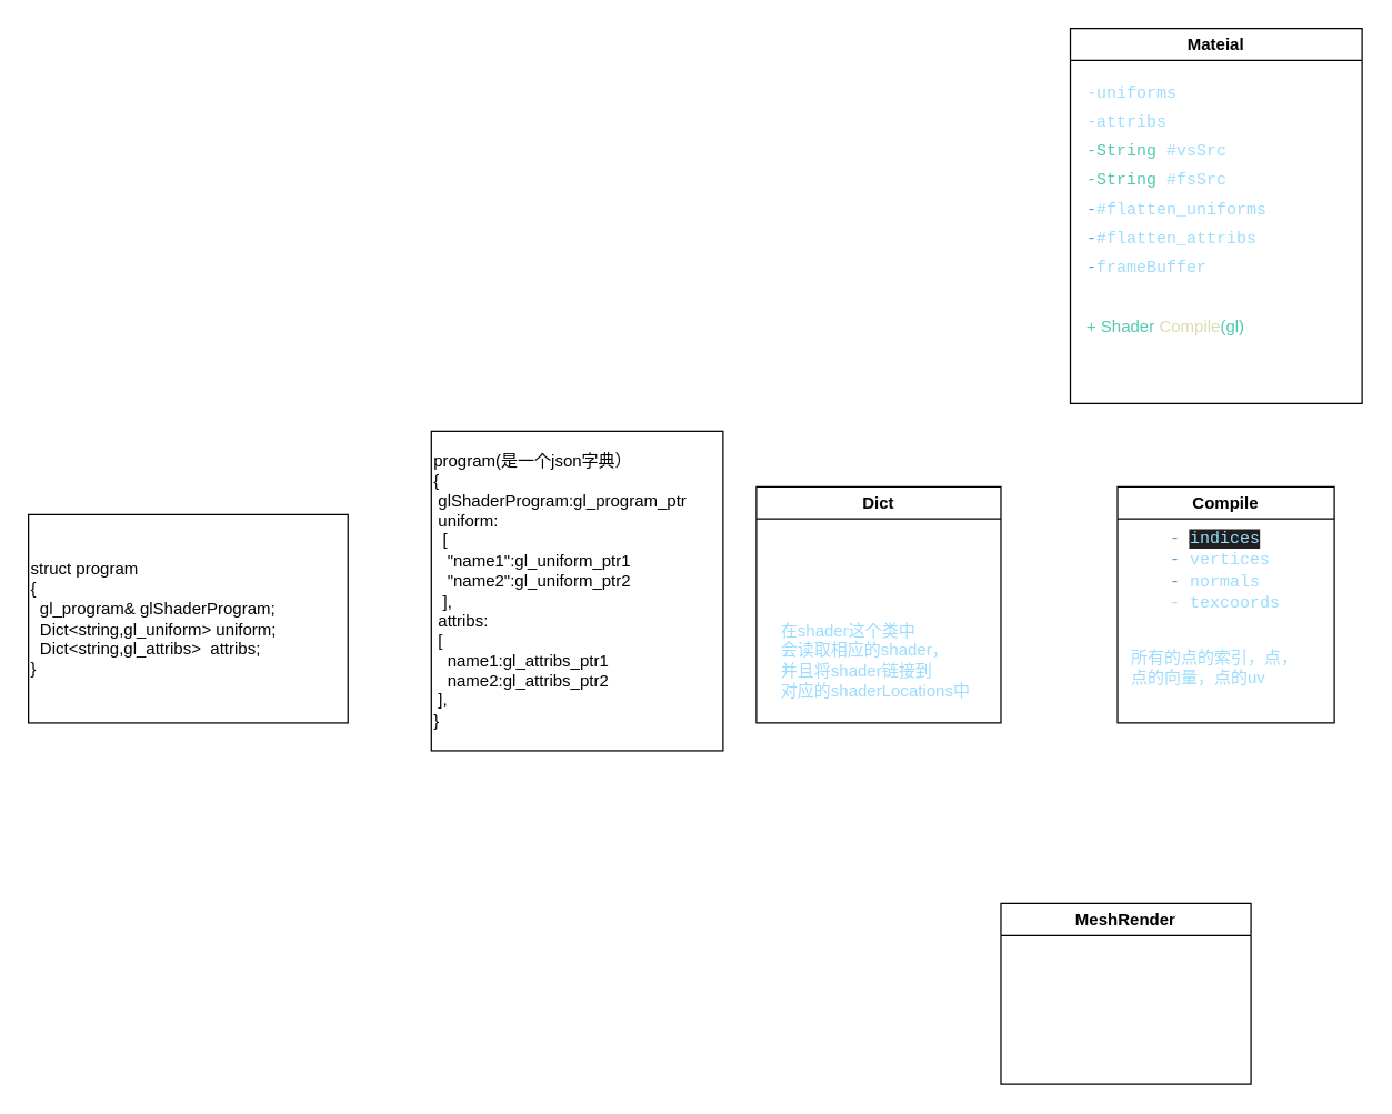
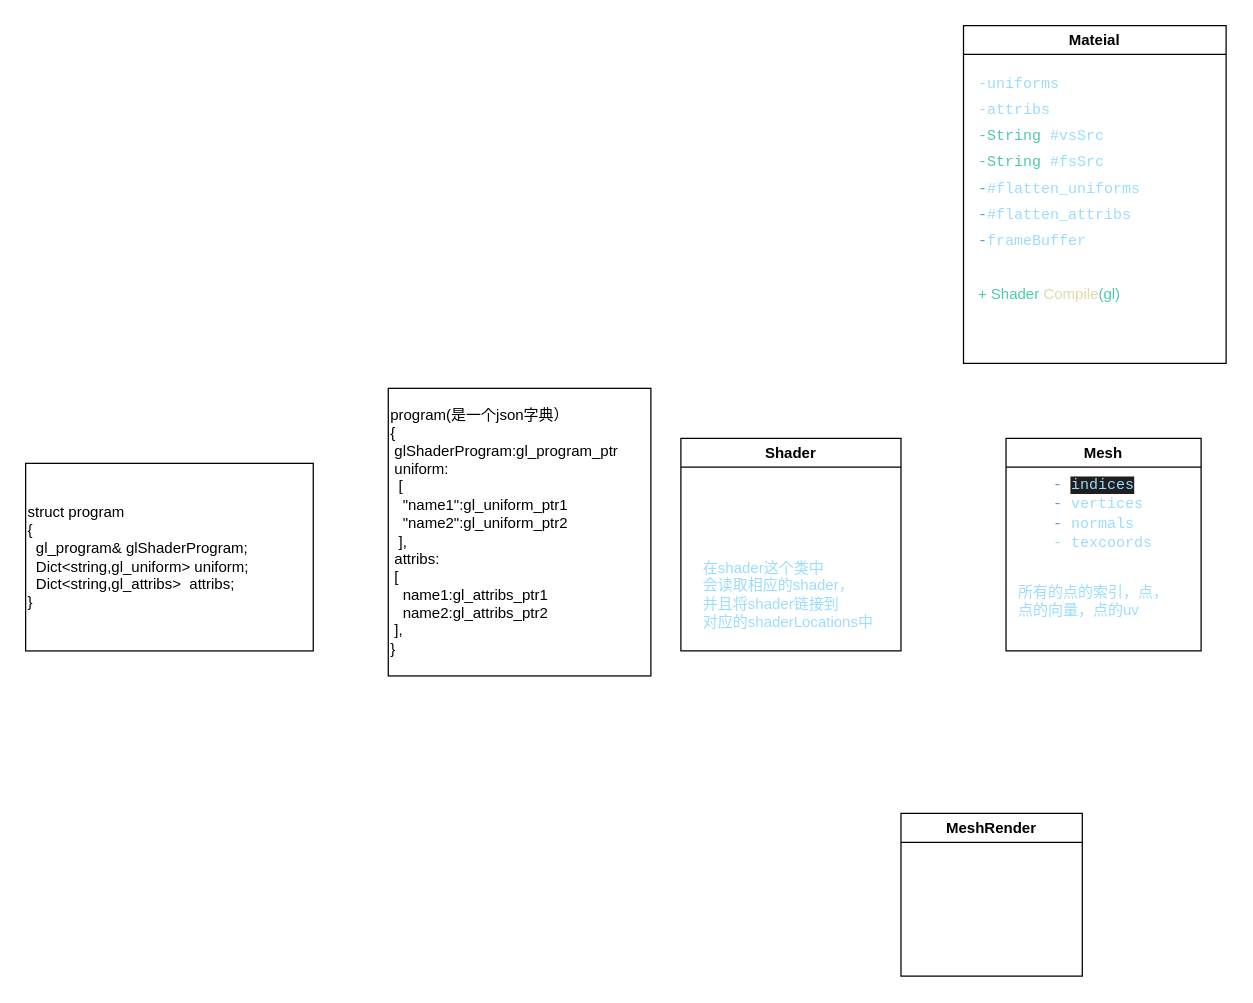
  <mxCell id="0" />
  <mxCell id="1" parent="0" />
- <mxCell id="2" value="Dict" style="swimlane;whiteSpace=wrap;html=1;" parent="1" vertex="1"><mxGeometry x="544" y="350" width="176" height="170" as="geometry" /></mxCell>
+ <mxCell id="2" value="Shader" style="swimlane;whiteSpace=wrap;html=1;" parent="1" vertex="1"><mxGeometry x="544" y="350" width="176" height="170" as="geometry" /></mxCell>
  <mxCell id="3" value="在shader这个类中&lt;br&gt;会读取相应的shader，&lt;br&gt;并且将shader链接到&lt;br&gt;对应的shaderLocations中" style="text;html=1;align=left;verticalAlign=middle;resizable=0;points=[];autosize=1;strokeColor=none;fillColor=none;fontSize=12;fontColor=#9CDCFE;" parent="2" vertex="1"><mxGeometry x="16" y="90" width="160" height="70" as="geometry" /></mxCell>
  <mxCell id="4" value="Mateial&lt;br&gt;" style="swimlane;whiteSpace=wrap;html=1;" parent="1" vertex="1"><mxGeometry x="770" y="20" width="210" height="270" as="geometry" /></mxCell>
  <mxCell id="5" value="+ Shader &lt;font color=&quot;#dcdcaa&quot;&gt;Compile&lt;/font&gt;(gl)" style="text;html=1;align=left;verticalAlign=middle;resizable=0;points=[];autosize=1;strokeColor=none;fillColor=none;fontColor=#4EC9B0;" parent="4" vertex="1"><mxGeometry x="10" y="200" width="140" height="30" as="geometry" /></mxCell>
  <mxCell id="6" value="&lt;div style=&quot;color: rgb(204, 204, 204); font-family: Menlo, Monaco, &amp;quot;Courier New&amp;quot;, monospace; line-height: 21px;&quot;&gt;&lt;span style=&quot;color: rgb(156, 220, 254);&quot;&gt;&lt;font style=&quot;font-size: 12px;&quot;&gt;-uniforms&lt;/font&gt;&lt;/span&gt;&lt;/div&gt;&lt;div style=&quot;font-family: Menlo, Monaco, &amp;quot;Courier New&amp;quot;, monospace; line-height: 21px;&quot;&gt;&lt;div style=&quot;color: rgb(204, 204, 204); line-height: 21px;&quot;&gt;&lt;span style=&quot;color: #9cdcfe;&quot;&gt;&lt;font style=&quot;font-size: 12px;&quot;&gt;-attribs&lt;/font&gt;&lt;/span&gt;&lt;/div&gt;&lt;div style=&quot;line-height: 21px;&quot;&gt;&lt;div style=&quot;line-height: 21px;&quot;&gt;&lt;font style=&quot;font-size: 12px;&quot;&gt;&lt;font style=&quot;font-size: 12px;&quot; color=&quot;#4ec9b0&quot;&gt;-String&lt;/font&gt;&lt;span style=&quot;color: rgb(156, 220, 254);&quot;&gt; #vsSrc&lt;/span&gt;&lt;/font&gt;&lt;/div&gt;&lt;div style=&quot;line-height: 21px;&quot;&gt;&lt;div style=&quot;line-height: 21px;&quot;&gt;&lt;font style=&quot;font-size: 12px;&quot;&gt;&lt;font style=&quot;font-size: 12px;&quot; color=&quot;#4ec9b0&quot;&gt;-String&lt;/font&gt;&lt;span style=&quot;color: rgb(156, 220, 254);&quot;&gt;&amp;nbsp;&lt;/span&gt;&lt;span style=&quot;color: rgb(156, 220, 254);&quot;&gt;#fsSrc&lt;/span&gt;&lt;/font&gt;&lt;/div&gt;&lt;div style=&quot;color: rgb(204, 204, 204); line-height: 21px;&quot;&gt;&lt;div style=&quot;line-height: 21px;&quot;&gt;&lt;font style=&quot;font-size: 12px;&quot;&gt;&lt;span style=&quot;color: #569cd6;&quot;&gt;-&lt;/span&gt;&lt;span style=&quot;color: #9cdcfe;&quot;&gt;#flatten_uniforms&lt;/span&gt;&lt;/font&gt;&lt;/div&gt;&lt;div style=&quot;line-height: 21px;&quot;&gt;&lt;div style=&quot;line-height: 21px;&quot;&gt;&lt;font style=&quot;font-size: 12px;&quot;&gt;&lt;span style=&quot;color: #569cd6;&quot;&gt;-&lt;/span&gt;&lt;span style=&quot;color: #9cdcfe;&quot;&gt;#flatten_attribs&lt;/span&gt;&lt;/font&gt;&lt;/div&gt;&lt;div style=&quot;line-height: 21px;&quot;&gt;&lt;div style=&quot;line-height: 21px;&quot;&gt;&lt;font style=&quot;font-size: 12px;&quot;&gt;&lt;span style=&quot;color: rgb(86, 156, 214);&quot;&gt;-&lt;/span&gt;&lt;span style=&quot;color: rgb(156, 220, 254);&quot;&gt;frameBuffer&lt;/span&gt;&lt;/font&gt;&lt;/div&gt;&lt;/div&gt;&lt;/div&gt;&lt;/div&gt;&lt;/div&gt;&lt;/div&gt;&lt;/div&gt;" style="text;html=1;align=left;verticalAlign=middle;resizable=0;points=[];autosize=1;strokeColor=none;fillColor=none;" parent="1" vertex="1"><mxGeometry x="780" y="50" width="150" height="160" as="geometry" /></mxCell>
- <mxCell id="7" value="Compile" style="swimlane;whiteSpace=wrap;html=1;" parent="1" vertex="1"><mxGeometry x="804" y="350" width="156" height="170" as="geometry" /></mxCell>
+ <mxCell id="7" value="Mesh" style="swimlane;whiteSpace=wrap;html=1;" parent="1" vertex="1"><mxGeometry x="804" y="350" width="156" height="170" as="geometry" /></mxCell>
  <mxCell id="8" value="&lt;font style=&quot;&quot;&gt;&lt;span style=&quot;font-size: 12px; color: rgb(86, 156, 214); font-family: Menlo, Monaco, &amp;quot;Courier New&amp;quot;, monospace;&quot;&gt;-&amp;nbsp;&lt;/span&gt;&lt;span style=&quot;color: rgb(156, 220, 254); background-color: rgb(31, 31, 31); font-family: Menlo, Monaco, &amp;quot;Courier New&amp;quot;, monospace;&quot;&gt;&lt;font style=&quot;font-size: 12px;&quot;&gt;indices&lt;/font&gt;&lt;/span&gt;&lt;span style=&quot;font-size: 12px; color: rgb(86, 156, 214); font-family: Menlo, Monaco, &amp;quot;Courier New&amp;quot;, monospace;&quot;&gt;&lt;br&gt;&lt;/span&gt;&lt;span style=&quot;font-size: 12px; color: rgb(86, 156, 214); font-family: Menlo, Monaco, &amp;quot;Courier New&amp;quot;, monospace;&quot;&gt;-&amp;nbsp;&lt;/span&gt;&lt;span style=&quot;font-size: 12px; font-family: Menlo, Monaco, &amp;quot;Courier New&amp;quot;, monospace; color: rgb(156, 220, 254);&quot;&gt;vertices&lt;/span&gt;&lt;br&gt;&lt;span style=&quot;font-size: 12px; color: rgb(86, 156, 214); font-family: Menlo, Monaco, &amp;quot;Courier New&amp;quot;, monospace;&quot;&gt;-&amp;nbsp;&lt;/span&gt;&lt;span style=&quot;font-size: 12px; font-family: Menlo, Monaco, &amp;quot;Courier New&amp;quot;, monospace; color: rgb(156, 220, 254);&quot;&gt;normals&lt;br&gt;-&amp;nbsp;&lt;/span&gt;&lt;span style=&quot;font-size: 12px; font-family: Menlo, Monaco, &amp;quot;Courier New&amp;quot;, monospace; color: rgb(156, 220, 254);&quot;&gt;texcoords&lt;/span&gt;&lt;/font&gt;" style="text;html=1;align=left;verticalAlign=middle;resizable=0;points=[];autosize=1;strokeColor=none;fillColor=none;fontSize=12;fontColor=#4EC9B0;" parent="7" vertex="1"><mxGeometry x="36" y="25" width="100" height="70" as="geometry" /></mxCell>
  <mxCell id="9" value="所有的点的索引，点，&lt;br&gt;点的向量，点的uv" style="text;html=1;align=left;verticalAlign=middle;resizable=0;points=[];autosize=1;strokeColor=none;fillColor=none;fontSize=12;fontColor=#9CDCFE;" parent="7" vertex="1"><mxGeometry x="8" y="110" width="140" height="40" as="geometry" /></mxCell>
- <mxCell id="10" value="MeshRender" style="swimlane;whiteSpace=wrap;html=1;" vertex="1" parent="1"><mxGeometry x="720" y="650" width="180" height="130" as="geometry" /></mxCell>
+ <mxCell id="10" value="MeshRender" style="swimlane;whiteSpace=wrap;html=1;" vertex="1" parent="1"><mxGeometry x="720" y="650" width="145" height="130" as="geometry" /></mxCell>
  <mxCell id="11" value="program(是一个json字典）&lt;br&gt;{&lt;br&gt;&amp;nbsp;glShaderProgram:gl_program_ptr&lt;br&gt;&lt;span style=&quot;&quot;&gt;&lt;/span&gt;&amp;nbsp;uniform:&lt;br&gt;&lt;span style=&quot;&quot;&gt;&lt;/span&gt;&amp;nbsp; [&lt;br&gt;&lt;span style=&quot;&quot;&gt;&lt;/span&gt;&lt;span style=&quot;&quot;&gt;&lt;/span&gt;&amp;nbsp; &amp;nbsp;&quot;name1&quot;:gl_uniform_ptr1&lt;br&gt;&amp;nbsp; &amp;nbsp;&quot;name2&quot;:gl_uniform_ptr2&lt;br&gt;&lt;span style=&quot;&quot;&gt;&lt;/span&gt;&amp;nbsp; ],&lt;br&gt;&lt;span style=&quot;&quot;&gt;&lt;/span&gt;&amp;nbsp;attribs:&lt;br&gt;&lt;span style=&quot;&quot;&gt;&lt;/span&gt;&amp;nbsp;[&lt;br&gt;&amp;nbsp; &amp;nbsp;name1:gl_attribs_ptr1&lt;br&gt;&amp;nbsp; &amp;nbsp;name2:gl_attribs_ptr2&lt;br&gt;&lt;span style=&quot;&quot;&gt;&lt;/span&gt;&amp;nbsp;],&lt;br&gt;}" style="rounded=0;whiteSpace=wrap;html=1;align=left;" vertex="1" parent="1"><mxGeometry x="310" y="310" width="210" height="230" as="geometry" /></mxCell>
  <mxCell id="12" value="struct program&lt;br&gt;{&lt;br&gt;&lt;blockquote style=&quot;margin: 0 0 0 40px; border: none; padding: 0px;&quot;&gt;&lt;/blockquote&gt;&amp;nbsp; gl_program&amp;amp; glShaderProgram;&lt;br&gt;&lt;blockquote style=&quot;margin: 0 0 0 40px; border: none; padding: 0px;&quot;&gt;&lt;/blockquote&gt;&amp;nbsp; Dict&amp;lt;string,gl_uniform&amp;gt; uniform;&lt;br&gt;&amp;nbsp; Dict&amp;lt;string,gl_attribs&amp;gt;&amp;nbsp;&amp;nbsp;attribs;&lt;br&gt;&lt;span style=&quot;&quot;&gt;&lt;/span&gt;}" style="rounded=0;whiteSpace=wrap;html=1;align=left;" vertex="1" parent="1"><mxGeometry x="20" y="370" width="230" height="150" as="geometry" /></mxCell>
